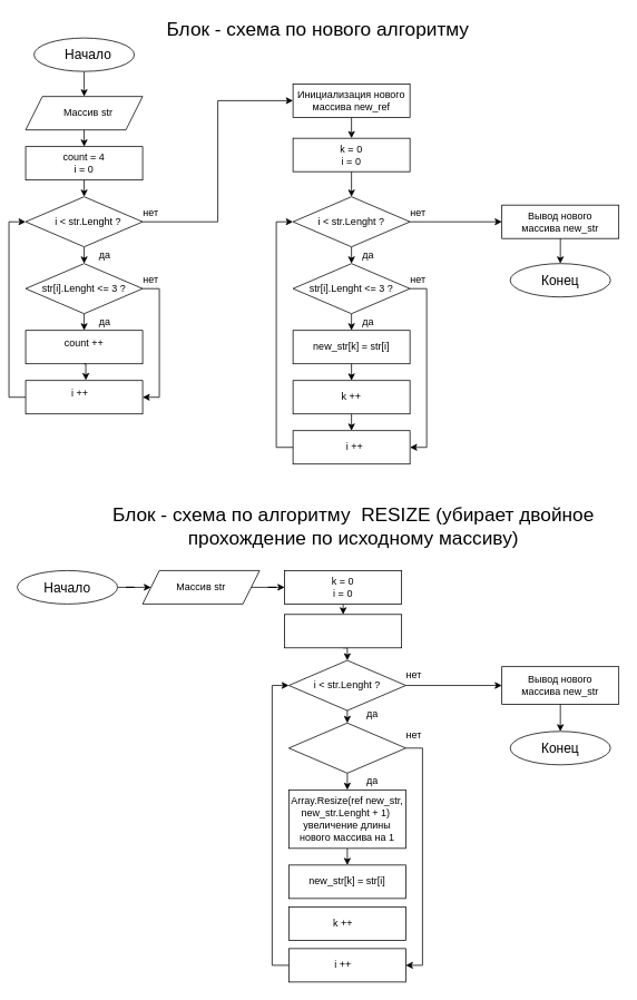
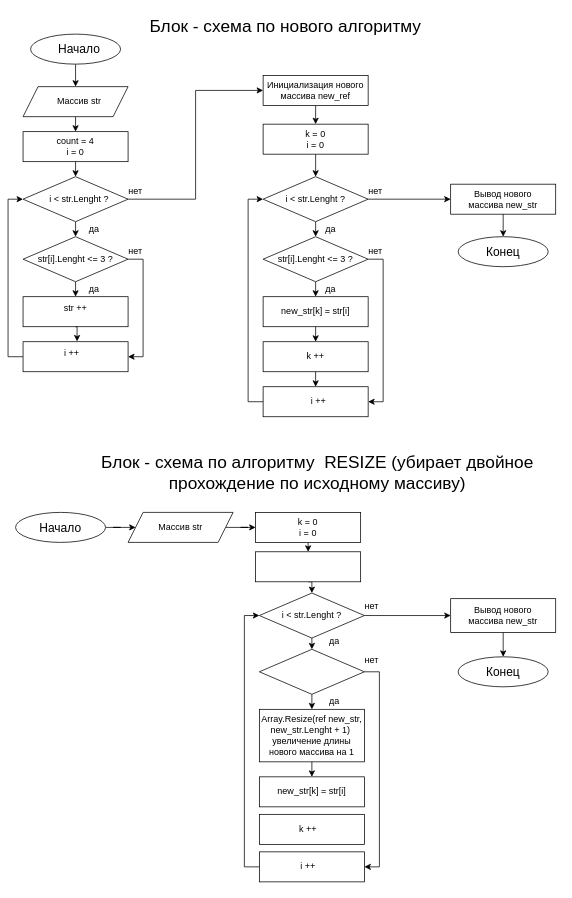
  <mxCell id="0" />
  <mxCell id="1" parent="0" />
  <mxCell id="2" style="edgeStyle=orthogonalEdgeStyle;rounded=0;orthogonalLoop=1;jettySize=auto;html=1;exitX=0.5;exitY=1;exitDx=0;exitDy=0;entryX=0.5;entryY=0;entryDx=0;entryDy=0;" edge="1" parent="1" source="3" target="6"><mxGeometry relative="1" as="geometry" /></mxCell>
  <mxCell id="3" value="" style="ellipse;whiteSpace=wrap;html=1;" vertex="1" parent="1"><mxGeometry x="40" y="45" width="120" height="40" as="geometry" /></mxCell>
  <mxCell id="4" value="&lt;font style=&quot;font-size: 16px;&quot;&gt;Начало&lt;/font&gt;" style="text;html=1;align=center;verticalAlign=middle;whiteSpace=wrap;rounded=0;" vertex="1" parent="1"><mxGeometry x="75" y="50" width="60" height="30" as="geometry" /></mxCell>
  <mxCell id="5" style="edgeStyle=orthogonalEdgeStyle;rounded=0;orthogonalLoop=1;jettySize=auto;html=1;exitX=0.5;exitY=1;exitDx=0;exitDy=0;entryX=0.5;entryY=0;entryDx=0;entryDy=0;" edge="1" parent="1" source="7" target="8"><mxGeometry relative="1" as="geometry" /></mxCell>
  <mxCell id="6" value="" style="shape=parallelogram;perimeter=parallelogramPerimeter;whiteSpace=wrap;html=1;fixedSize=1;" vertex="1" parent="1"><mxGeometry x="30" y="115" width="140" height="40" as="geometry" /></mxCell>
  <mxCell id="7" value="Массив str" style="text;html=1;align=center;verticalAlign=middle;whiteSpace=wrap;rounded=0;" vertex="1" parent="1"><mxGeometry x="65" y="120" width="80" height="30" as="geometry" /></mxCell>
  <mxCell id="8" value="" style="rounded=0;whiteSpace=wrap;html=1;" vertex="1" parent="1"><mxGeometry x="30" y="175" width="140" height="40" as="geometry" /></mxCell>
  <mxCell id="9" style="edgeStyle=orthogonalEdgeStyle;rounded=0;orthogonalLoop=1;jettySize=auto;html=1;entryX=0.5;entryY=0;entryDx=0;entryDy=0;" edge="1" parent="1" target="13"><mxGeometry relative="1" as="geometry"><mxPoint x="100" y="215" as="sourcePoint" /></mxGeometry></mxCell>
  <mxCell id="10" value="count = 4&lt;div&gt;i = 0&lt;/div&gt;" style="text;html=1;align=center;verticalAlign=middle;whiteSpace=wrap;rounded=0;" vertex="1" parent="1"><mxGeometry x="70" y="180" width="60" height="30" as="geometry" /></mxCell>
  <mxCell id="11" style="edgeStyle=orthogonalEdgeStyle;rounded=0;orthogonalLoop=1;jettySize=auto;html=1;exitX=0.5;exitY=1;exitDx=0;exitDy=0;entryX=0.5;entryY=0;entryDx=0;entryDy=0;" edge="1" parent="1" source="13" target="17"><mxGeometry relative="1" as="geometry" /></mxCell>
  <mxCell id="12" style="edgeStyle=orthogonalEdgeStyle;rounded=0;orthogonalLoop=1;jettySize=auto;html=1;exitX=1;exitY=0.5;exitDx=0;exitDy=0;entryX=0;entryY=0.5;entryDx=0;entryDy=0;" edge="1" parent="1" source="13" target="30"><mxGeometry relative="1" as="geometry" /></mxCell>
  <mxCell id="13" value="" style="rhombus;whiteSpace=wrap;html=1;" vertex="1" parent="1"><mxGeometry x="30" y="235" width="140" height="60" as="geometry" /></mxCell>
  <mxCell id="14" value="i &amp;lt; str.Lenght ?" style="text;html=1;align=center;verticalAlign=middle;whiteSpace=wrap;rounded=0;" vertex="1" parent="1"><mxGeometry x="55" y="250" width="100" height="30" as="geometry" /></mxCell>
  <mxCell id="15" style="edgeStyle=orthogonalEdgeStyle;rounded=0;orthogonalLoop=1;jettySize=auto;html=1;exitX=0.5;exitY=1;exitDx=0;exitDy=0;entryX=0.5;entryY=0;entryDx=0;entryDy=0;" edge="1" parent="1" source="17" target="20"><mxGeometry relative="1" as="geometry" /></mxCell>
  <mxCell id="16" style="edgeStyle=orthogonalEdgeStyle;rounded=0;orthogonalLoop=1;jettySize=auto;html=1;exitX=1;exitY=0.5;exitDx=0;exitDy=0;entryX=1;entryY=0.5;entryDx=0;entryDy=0;" edge="1" parent="1" source="17" target="22"><mxGeometry relative="1" as="geometry" /></mxCell>
  <mxCell id="17" value="" style="rhombus;whiteSpace=wrap;html=1;" vertex="1" parent="1"><mxGeometry x="30" y="315" width="140" height="60" as="geometry" /></mxCell>
  <mxCell id="18" value="str[i].Lenght &amp;lt;= 3 ?" style="text;html=1;align=center;verticalAlign=middle;whiteSpace=wrap;rounded=0;" vertex="1" parent="1"><mxGeometry x="20" y="330" width="160" height="30" as="geometry" /></mxCell>
  <mxCell id="19" value="" style="rounded=0;whiteSpace=wrap;html=1;" vertex="1" parent="1"><mxGeometry x="30" y="395" width="140" height="40" as="geometry" /></mxCell>
- <mxCell id="20" value="count ++" style="text;html=1;align=center;verticalAlign=middle;whiteSpace=wrap;rounded=0;" vertex="1" parent="1"><mxGeometry x="70" y="395" width="60" height="30" as="geometry" /></mxCell>
+ <mxCell id="20" value="str ++" style="text;html=1;align=center;verticalAlign=middle;whiteSpace=wrap;rounded=0;" vertex="1" parent="1"><mxGeometry x="70" y="395" width="60" height="30" as="geometry" /></mxCell>
  <mxCell id="21" style="edgeStyle=orthogonalEdgeStyle;rounded=0;orthogonalLoop=1;jettySize=auto;html=1;exitX=0;exitY=0.5;exitDx=0;exitDy=0;entryX=0;entryY=0.5;entryDx=0;entryDy=0;" edge="1" parent="1" source="22" target="13"><mxGeometry relative="1" as="geometry" /></mxCell>
  <mxCell id="22" value="" style="rounded=0;whiteSpace=wrap;html=1;" vertex="1" parent="1"><mxGeometry x="30" y="455" width="140" height="40" as="geometry" /></mxCell>
  <mxCell id="23" value="i ++" style="text;html=1;align=center;verticalAlign=middle;whiteSpace=wrap;rounded=0;" vertex="1" parent="1"><mxGeometry x="65" y="455" width="60" height="30" as="geometry" /></mxCell>
  <mxCell id="24" style="edgeStyle=orthogonalEdgeStyle;rounded=0;orthogonalLoop=1;jettySize=auto;html=1;exitX=0.5;exitY=1;exitDx=0;exitDy=0;entryX=0.617;entryY=-0.013;entryDx=0;entryDy=0;entryPerimeter=0;" edge="1" parent="1" source="19" target="23"><mxGeometry relative="1" as="geometry" /></mxCell>
  <mxCell id="25" value="да" style="text;html=1;align=center;verticalAlign=middle;whiteSpace=wrap;rounded=0;" vertex="1" parent="1"><mxGeometry x="105" y="295" width="40" height="20" as="geometry" /></mxCell>
  <mxCell id="26" value="да" style="text;html=1;align=center;verticalAlign=middle;whiteSpace=wrap;rounded=0;" vertex="1" parent="1"><mxGeometry x="105" y="375" width="40" height="20" as="geometry" /></mxCell>
  <mxCell id="27" value="нет" style="text;html=1;align=center;verticalAlign=middle;whiteSpace=wrap;rounded=0;" vertex="1" parent="1"><mxGeometry x="160" y="325" width="40" height="20" as="geometry" /></mxCell>
  <mxCell id="28" style="edgeStyle=orthogonalEdgeStyle;rounded=0;orthogonalLoop=1;jettySize=auto;html=1;exitX=0.5;exitY=1;exitDx=0;exitDy=0;entryX=0.5;entryY=0;entryDx=0;entryDy=0;" edge="1" parent="1" source="29" target="32"><mxGeometry relative="1" as="geometry" /></mxCell>
  <mxCell id="29" value="" style="rounded=0;whiteSpace=wrap;html=1;" vertex="1" parent="1"><mxGeometry x="350" y="100" width="140" height="40" as="geometry" /></mxCell>
  <mxCell id="30" value="Инициализация нового массива new_ref" style="text;html=1;align=center;verticalAlign=middle;whiteSpace=wrap;rounded=0;" vertex="1" parent="1"><mxGeometry x="350" y="105" width="140" height="30" as="geometry" /></mxCell>
  <mxCell id="31" style="edgeStyle=orthogonalEdgeStyle;rounded=0;orthogonalLoop=1;jettySize=auto;html=1;exitX=0.5;exitY=1;exitDx=0;exitDy=0;entryX=0.5;entryY=0;entryDx=0;entryDy=0;" edge="1" parent="1" source="32" target="40"><mxGeometry relative="1" as="geometry" /></mxCell>
  <mxCell id="32" value="" style="rounded=0;whiteSpace=wrap;html=1;" vertex="1" parent="1"><mxGeometry x="350" y="165" width="140" height="40" as="geometry" /></mxCell>
  <mxCell id="33" value="k = 0&lt;div&gt;i = 0&lt;/div&gt;" style="text;html=1;align=center;verticalAlign=middle;whiteSpace=wrap;rounded=0;" vertex="1" parent="1"><mxGeometry x="390" y="170" width="60" height="30" as="geometry" /></mxCell>
  <mxCell id="34" value="нет" style="text;html=1;align=center;verticalAlign=middle;whiteSpace=wrap;rounded=0;" vertex="1" parent="1"><mxGeometry x="160" y="245" width="40" height="20" as="geometry" /></mxCell>
  <mxCell id="35" style="edgeStyle=orthogonalEdgeStyle;rounded=0;orthogonalLoop=1;jettySize=auto;html=1;exitX=0.5;exitY=1;exitDx=0;exitDy=0;entryX=0.5;entryY=0;entryDx=0;entryDy=0;" edge="1" parent="1" source="37" target="44"><mxGeometry relative="1" as="geometry" /></mxCell>
  <mxCell id="36" style="edgeStyle=orthogonalEdgeStyle;rounded=0;orthogonalLoop=1;jettySize=auto;html=1;exitX=1;exitY=0.5;exitDx=0;exitDy=0;entryX=1;entryY=0.5;entryDx=0;entryDy=0;" edge="1" parent="1" source="37" target="48"><mxGeometry relative="1" as="geometry" /></mxCell>
  <mxCell id="37" value="" style="rhombus;whiteSpace=wrap;html=1;" vertex="1" parent="1"><mxGeometry x="350" y="315" width="140" height="60" as="geometry" /></mxCell>
  <mxCell id="38" style="edgeStyle=orthogonalEdgeStyle;rounded=0;orthogonalLoop=1;jettySize=auto;html=1;exitX=0.5;exitY=1;exitDx=0;exitDy=0;entryX=0.5;entryY=0;entryDx=0;entryDy=0;" edge="1" parent="1" source="40" target="37"><mxGeometry relative="1" as="geometry" /></mxCell>
  <mxCell id="39" style="edgeStyle=orthogonalEdgeStyle;rounded=0;orthogonalLoop=1;jettySize=auto;html=1;exitX=1;exitY=0.5;exitDx=0;exitDy=0;entryX=0;entryY=0.5;entryDx=0;entryDy=0;" edge="1" parent="1" source="40" target="55"><mxGeometry relative="1" as="geometry" /></mxCell>
  <mxCell id="40" value="" style="rhombus;whiteSpace=wrap;html=1;" vertex="1" parent="1"><mxGeometry x="350" y="235" width="140" height="60" as="geometry" /></mxCell>
  <mxCell id="41" value="i &amp;lt; str.Lenght ?" style="text;html=1;align=center;verticalAlign=middle;whiteSpace=wrap;rounded=0;" vertex="1" parent="1"><mxGeometry x="370" y="250" width="100" height="30" as="geometry" /></mxCell>
  <mxCell id="42" value="str[i].Lenght &amp;lt;= 3 ?" style="text;html=1;align=center;verticalAlign=middle;whiteSpace=wrap;rounded=0;" vertex="1" parent="1"><mxGeometry x="340" y="330" width="160" height="30" as="geometry" /></mxCell>
  <mxCell id="43" value="да" style="text;html=1;align=center;verticalAlign=middle;whiteSpace=wrap;rounded=0;" vertex="1" parent="1"><mxGeometry x="420" y="295" width="40" height="20" as="geometry" /></mxCell>
  <mxCell id="44" value="" style="rounded=0;whiteSpace=wrap;html=1;" vertex="1" parent="1"><mxGeometry x="350" y="395" width="140" height="40" as="geometry" /></mxCell>
  <mxCell id="45" style="edgeStyle=orthogonalEdgeStyle;rounded=0;orthogonalLoop=1;jettySize=auto;html=1;exitX=0.5;exitY=1;exitDx=0;exitDy=0;entryX=0.5;entryY=0;entryDx=0;entryDy=0;" edge="1" parent="1" source="46" target="48"><mxGeometry relative="1" as="geometry" /></mxCell>
  <mxCell id="46" value="" style="rounded=0;whiteSpace=wrap;html=1;" vertex="1" parent="1"><mxGeometry x="350" y="455" width="140" height="40" as="geometry" /></mxCell>
  <mxCell id="47" style="edgeStyle=orthogonalEdgeStyle;rounded=0;orthogonalLoop=1;jettySize=auto;html=1;exitX=0;exitY=0.5;exitDx=0;exitDy=0;entryX=0;entryY=0.5;entryDx=0;entryDy=0;" edge="1" parent="1" source="48" target="40"><mxGeometry relative="1" as="geometry" /></mxCell>
  <mxCell id="48" value="" style="rounded=0;whiteSpace=wrap;html=1;" vertex="1" parent="1"><mxGeometry x="350" y="515" width="140" height="40" as="geometry" /></mxCell>
  <mxCell id="49" style="edgeStyle=orthogonalEdgeStyle;rounded=0;orthogonalLoop=1;jettySize=auto;html=1;entryX=0.5;entryY=0;entryDx=0;entryDy=0;" edge="1" parent="1" target="46"><mxGeometry relative="1" as="geometry"><mxPoint x="420" y="435" as="sourcePoint" /></mxGeometry></mxCell>
  <mxCell id="50" value="new_str[k] = str[i]" style="text;html=1;align=center;verticalAlign=middle;whiteSpace=wrap;rounded=0;" vertex="1" parent="1"><mxGeometry x="370" y="400" width="100" height="30" as="geometry" /></mxCell>
  <mxCell id="51" value="k ++" style="text;html=1;align=center;verticalAlign=middle;whiteSpace=wrap;rounded=0;" vertex="1" parent="1"><mxGeometry x="390" y="460" width="60" height="30" as="geometry" /></mxCell>
  <mxCell id="52" value="i ++" style="text;html=1;align=center;verticalAlign=middle;whiteSpace=wrap;rounded=0;" vertex="1" parent="1"><mxGeometry x="394" y="520" width="60" height="30" as="geometry" /></mxCell>
  <mxCell id="53" value="да" style="text;html=1;align=center;verticalAlign=middle;whiteSpace=wrap;rounded=0;" vertex="1" parent="1"><mxGeometry x="420" y="375" width="40" height="20" as="geometry" /></mxCell>
  <mxCell id="54" value="нет" style="text;html=1;align=center;verticalAlign=middle;whiteSpace=wrap;rounded=0;" vertex="1" parent="1"><mxGeometry x="480" y="325" width="40" height="20" as="geometry" /></mxCell>
  <mxCell id="55" value="" style="rounded=0;whiteSpace=wrap;html=1;" vertex="1" parent="1"><mxGeometry x="600" y="245" width="140" height="40" as="geometry" /></mxCell>
  <mxCell id="56" style="edgeStyle=orthogonalEdgeStyle;rounded=0;orthogonalLoop=1;jettySize=auto;html=1;" edge="1" parent="1"><mxGeometry relative="1" as="geometry"><mxPoint x="670" y="285" as="sourcePoint" /><mxPoint x="670" y="315" as="targetPoint" /></mxGeometry></mxCell>
  <mxCell id="57" value="Вывод нового массива new_str" style="text;html=1;align=center;verticalAlign=middle;whiteSpace=wrap;rounded=0;" vertex="1" parent="1"><mxGeometry x="610" y="250" width="120" height="30" as="geometry" /></mxCell>
  <mxCell id="58" value="" style="ellipse;whiteSpace=wrap;html=1;" vertex="1" parent="1"><mxGeometry x="610" y="315" width="120" height="40" as="geometry" /></mxCell>
  <mxCell id="59" value="&lt;font style=&quot;font-size: 16px;&quot;&gt;Конец&lt;/font&gt;" style="text;html=1;align=center;verticalAlign=middle;whiteSpace=wrap;rounded=0;" vertex="1" parent="1"><mxGeometry x="640" y="320" width="60" height="30" as="geometry" /></mxCell>
  <mxCell id="60" value="нет" style="text;html=1;align=center;verticalAlign=middle;whiteSpace=wrap;rounded=0;" vertex="1" parent="1"><mxGeometry x="480" y="245" width="40" height="20" as="geometry" /></mxCell>
  <mxCell id="61" value="&lt;font style=&quot;font-size: 23px;&quot;&gt;Блок - схема по алгоритму&amp;nbsp; RESIZE (убирает двойное прохождение по исходному массиву)&lt;/font&gt;" style="text;html=1;align=center;verticalAlign=middle;whiteSpace=wrap;rounded=0;" vertex="1" parent="1"><mxGeometry x="125" y="615" width="595" height="30" as="geometry" /></mxCell>
  <mxCell id="62" value="&lt;font style=&quot;font-size: 23px;&quot;&gt;Блок - схема по нового алгоритму&lt;/font&gt;" style="text;html=1;align=center;verticalAlign=middle;whiteSpace=wrap;rounded=0;" vertex="1" parent="1"><mxGeometry x="155" y="20" width="450" height="30" as="geometry" /></mxCell>
  <mxCell id="63" style="edgeStyle=orthogonalEdgeStyle;rounded=0;orthogonalLoop=1;jettySize=auto;html=1;exitX=1;exitY=0.5;exitDx=0;exitDy=0;entryX=0;entryY=0.5;entryDx=0;entryDy=0;" edge="1" parent="1" source="64" target="67"><mxGeometry relative="1" as="geometry" /></mxCell>
  <mxCell id="64" value="" style="ellipse;whiteSpace=wrap;html=1;" vertex="1" parent="1"><mxGeometry x="20" y="682.5" width="120" height="40" as="geometry" /></mxCell>
  <mxCell id="65" value="&lt;font style=&quot;font-size: 16px;&quot;&gt;Начало&lt;/font&gt;" style="text;html=1;align=center;verticalAlign=middle;whiteSpace=wrap;rounded=0;" vertex="1" parent="1"><mxGeometry x="50" y="690" width="60" height="25" as="geometry" /></mxCell>
  <mxCell id="66" style="edgeStyle=orthogonalEdgeStyle;rounded=0;orthogonalLoop=1;jettySize=auto;html=1;exitX=1;exitY=0.5;exitDx=0;exitDy=0;entryX=0;entryY=0.5;entryDx=0;entryDy=0;" edge="1" parent="1" source="67" target="70"><mxGeometry relative="1" as="geometry" /></mxCell>
  <mxCell id="67" value="" style="shape=parallelogram;perimeter=parallelogramPerimeter;whiteSpace=wrap;html=1;fixedSize=1;" vertex="1" parent="1"><mxGeometry x="170" y="682.5" width="140" height="40" as="geometry" /></mxCell>
  <mxCell id="68" value="Массив str" style="text;html=1;align=center;verticalAlign=middle;whiteSpace=wrap;rounded=0;" vertex="1" parent="1"><mxGeometry x="200" y="687.5" width="80" height="30" as="geometry" /></mxCell>
  <mxCell id="69" style="edgeStyle=orthogonalEdgeStyle;rounded=0;orthogonalLoop=1;jettySize=auto;html=1;exitX=0.5;exitY=1;exitDx=0;exitDy=0;entryX=0.5;entryY=0;entryDx=0;entryDy=0;" edge="1" parent="1" source="70" target="75"><mxGeometry relative="1" as="geometry" /></mxCell>
  <mxCell id="70" value="" style="rounded=0;whiteSpace=wrap;html=1;" vertex="1" parent="1"><mxGeometry x="340" y="682.5" width="140" height="40" as="geometry" /></mxCell>
  <mxCell id="71" style="edgeStyle=orthogonalEdgeStyle;rounded=0;orthogonalLoop=1;jettySize=auto;html=1;exitX=0.5;exitY=1;exitDx=0;exitDy=0;entryX=0.5;entryY=0;entryDx=0;entryDy=0;" edge="1" parent="1" source="72" target="86"><mxGeometry relative="1" as="geometry" /></mxCell>
  <mxCell id="72" value="" style="rounded=0;whiteSpace=wrap;html=1;" vertex="1" parent="1"><mxGeometry x="345" y="945" width="140" height="70" as="geometry" /></mxCell>
  <mxCell id="73" value="k = 0&lt;div&gt;i = 0&lt;/div&gt;" style="text;html=1;align=center;verticalAlign=middle;whiteSpace=wrap;rounded=0;" vertex="1" parent="1"><mxGeometry x="365" y="682.5" width="90" height="40" as="geometry" /></mxCell>
  <mxCell id="74" style="edgeStyle=orthogonalEdgeStyle;rounded=0;orthogonalLoop=1;jettySize=auto;html=1;exitX=0.5;exitY=1;exitDx=0;exitDy=0;entryX=0.5;entryY=0;entryDx=0;entryDy=0;" edge="1" parent="1" source="75" target="83"><mxGeometry relative="1" as="geometry" /></mxCell>
  <mxCell id="75" value="" style="rounded=0;whiteSpace=wrap;html=1;" vertex="1" parent="1"><mxGeometry x="340" y="735" width="140" height="40" as="geometry" /></mxCell>
  <mxCell id="76" style="edgeStyle=orthogonalEdgeStyle;rounded=0;orthogonalLoop=1;jettySize=auto;html=1;exitX=0.5;exitY=1;exitDx=0;exitDy=0;entryX=0.5;entryY=0;entryDx=0;entryDy=0;" edge="1" parent="1" source="77" target="98"><mxGeometry relative="1" as="geometry" /></mxCell>
  <mxCell id="77" value="" style="rounded=0;whiteSpace=wrap;html=1;" vertex="1" parent="1"><mxGeometry x="600" y="797.5" width="140" height="45" as="geometry" /></mxCell>
  <mxCell id="78" style="edgeStyle=orthogonalEdgeStyle;rounded=0;orthogonalLoop=1;jettySize=auto;html=1;exitX=1;exitY=0.5;exitDx=0;exitDy=0;entryX=1;entryY=0.5;entryDx=0;entryDy=0;" edge="1" parent="1" source="80" target="89"><mxGeometry relative="1" as="geometry" /></mxCell>
  <mxCell id="79" style="edgeStyle=orthogonalEdgeStyle;rounded=0;orthogonalLoop=1;jettySize=auto;html=1;exitX=0.5;exitY=1;exitDx=0;exitDy=0;entryX=0.5;entryY=0;entryDx=0;entryDy=0;" edge="1" parent="1" source="80" target="72"><mxGeometry relative="1" as="geometry" /></mxCell>
  <mxCell id="80" value="" style="rhombus;whiteSpace=wrap;html=1;" vertex="1" parent="1"><mxGeometry x="345" y="865" width="140" height="60" as="geometry" /></mxCell>
  <mxCell id="81" style="edgeStyle=orthogonalEdgeStyle;rounded=0;orthogonalLoop=1;jettySize=auto;html=1;exitX=0.5;exitY=1;exitDx=0;exitDy=0;entryX=0.5;entryY=0;entryDx=0;entryDy=0;" edge="1" parent="1" source="83" target="80"><mxGeometry relative="1" as="geometry" /></mxCell>
  <mxCell id="82" style="edgeStyle=orthogonalEdgeStyle;rounded=0;orthogonalLoop=1;jettySize=auto;html=1;exitX=1;exitY=0.5;exitDx=0;exitDy=0;entryX=0;entryY=0.5;entryDx=0;entryDy=0;" edge="1" parent="1" source="83" target="77"><mxGeometry relative="1" as="geometry" /></mxCell>
  <mxCell id="83" value="" style="rhombus;whiteSpace=wrap;html=1;" vertex="1" parent="1"><mxGeometry x="345" y="790" width="140" height="60" as="geometry" /></mxCell>
  <mxCell id="84" value="i &amp;lt; str.Lenght ?" style="text;html=1;align=center;verticalAlign=middle;whiteSpace=wrap;rounded=0;" vertex="1" parent="1"><mxGeometry x="365" y="805" width="100" height="30" as="geometry" /></mxCell>
  <mxCell id="85" value="Array.Resize(ref new_str, new_str.Lenght + 1)&amp;nbsp;&lt;div&gt;увеличение длины нового массива на 1&lt;/div&gt;" style="text;html=1;align=center;verticalAlign=middle;whiteSpace=wrap;rounded=0;" vertex="1" parent="1"><mxGeometry x="345" y="965" width="140" height="30" as="geometry" /></mxCell>
  <mxCell id="86" value="" style="rounded=0;whiteSpace=wrap;html=1;" vertex="1" parent="1"><mxGeometry x="345" y="1035" width="140" height="40" as="geometry" /></mxCell>
  <mxCell id="87" value="new_str[k] = str[i]" style="text;html=1;align=center;verticalAlign=middle;whiteSpace=wrap;rounded=0;" vertex="1" parent="1"><mxGeometry x="365" y="1040" width="100" height="30" as="geometry" /></mxCell>
  <mxCell id="88" style="edgeStyle=orthogonalEdgeStyle;rounded=0;orthogonalLoop=1;jettySize=auto;html=1;exitX=0;exitY=0.5;exitDx=0;exitDy=0;entryX=0;entryY=0.5;entryDx=0;entryDy=0;" edge="1" parent="1" source="89" target="83"><mxGeometry relative="1" as="geometry" /></mxCell>
  <mxCell id="89" value="" style="rounded=0;whiteSpace=wrap;html=1;" vertex="1" parent="1"><mxGeometry x="345" y="1135" width="140" height="40" as="geometry" /></mxCell>
  <mxCell id="90" value="" style="rounded=0;whiteSpace=wrap;html=1;" vertex="1" parent="1"><mxGeometry x="345" y="1085" width="140" height="40" as="geometry" /></mxCell>
  <mxCell id="91" value="k ++" style="text;html=1;align=center;verticalAlign=middle;whiteSpace=wrap;rounded=0;" vertex="1" parent="1"><mxGeometry x="380" y="1090" width="60" height="30" as="geometry" /></mxCell>
  <mxCell id="92" value="i ++" style="text;html=1;align=center;verticalAlign=middle;whiteSpace=wrap;rounded=0;" vertex="1" parent="1"><mxGeometry x="380" y="1140" width="60" height="30" as="geometry" /></mxCell>
  <mxCell id="93" value="да" style="text;html=1;align=center;verticalAlign=middle;whiteSpace=wrap;rounded=0;" vertex="1" parent="1"><mxGeometry x="425" y="845" width="40" height="20" as="geometry" /></mxCell>
  <mxCell id="94" value="да" style="text;html=1;align=center;verticalAlign=middle;whiteSpace=wrap;rounded=0;" vertex="1" parent="1"><mxGeometry x="425" y="925" width="40" height="20" as="geometry" /></mxCell>
  <mxCell id="95" value="нет" style="text;html=1;align=center;verticalAlign=middle;whiteSpace=wrap;rounded=0;" vertex="1" parent="1"><mxGeometry x="475" y="870" width="40" height="20" as="geometry" /></mxCell>
  <mxCell id="96" value="Вывод нового массива new_str" style="text;html=1;align=center;verticalAlign=middle;whiteSpace=wrap;rounded=0;" vertex="1" parent="1"><mxGeometry x="610" y="805" width="120" height="30" as="geometry" /></mxCell>
  <mxCell id="97" value="нет" style="text;html=1;align=center;verticalAlign=middle;whiteSpace=wrap;rounded=0;" vertex="1" parent="1"><mxGeometry x="475" y="797.5" width="40" height="20" as="geometry" /></mxCell>
  <mxCell id="98" value="" style="ellipse;whiteSpace=wrap;html=1;" vertex="1" parent="1"><mxGeometry x="610" y="875" width="120" height="40" as="geometry" /></mxCell>
  <mxCell id="99" value="&lt;font style=&quot;font-size: 16px;&quot;&gt;Конец&lt;/font&gt;" style="text;html=1;align=center;verticalAlign=middle;whiteSpace=wrap;rounded=0;" vertex="1" parent="1"><mxGeometry x="640" y="880" width="60" height="30" as="geometry" /></mxCell>
